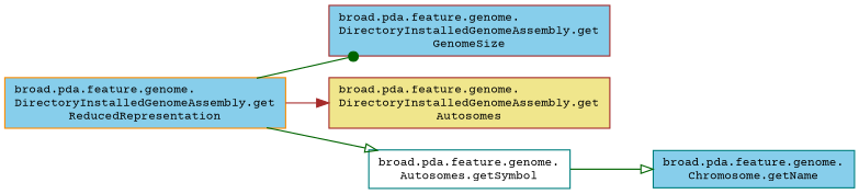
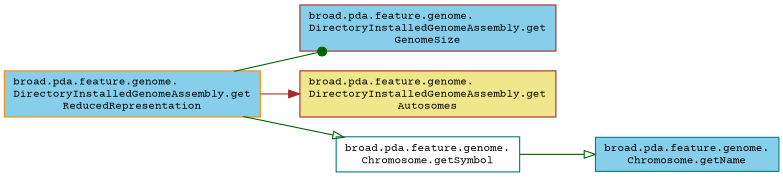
  digraph {
    rankdir=LR
    fontname="Courier Prime"
    node [color=brown fillcolor=skyblue fontname="Courier Prime" fontsize=10 shape=record style=filled]
    edge [color=darkgreen fontname="Courier Prime" fontsize=10 labelfontname=Helvetica labelfontsize=10 style=solid arrowhead=onormal]
    n1 [color=darkorange fontcolor=black height=0.2 label="broad.pda.feature.genome.\lDirectoryInstalledGenomeAssembly.get\lReducedRepresentation" width=0.4]
    n2 [height=0.2 label="broad.pda.feature.genome.\lDirectoryInstalledGenomeAssembly.get\lGenomeSize" width=0.4]
    n3 [fillcolor=khaki height=0.2 label="broad.pda.feature.genome.\lDirectoryInstalledGenomeAssembly.get\lAutosomes" width=0.4]
-   n4 [color=teal fillcolor=white height=0.2 label="broad.pda.feature.genome.\lAutosomes.getSymbol" width=0.4]
+   n4 [color=teal fillcolor=white height=0.2 label="broad.pda.feature.genome.\lChromosome.getSymbol" width=0.4]
    n5 [color=teal height=0.2 label="broad.pda.feature.genome.\lChromosome.getName" width=0.4]
    n1 -> n2 [arrowhead=dot]
    n1 -> n3 [color=brown arrowhead=normal]
    n1 -> n4
    n4 -> n5
  }
